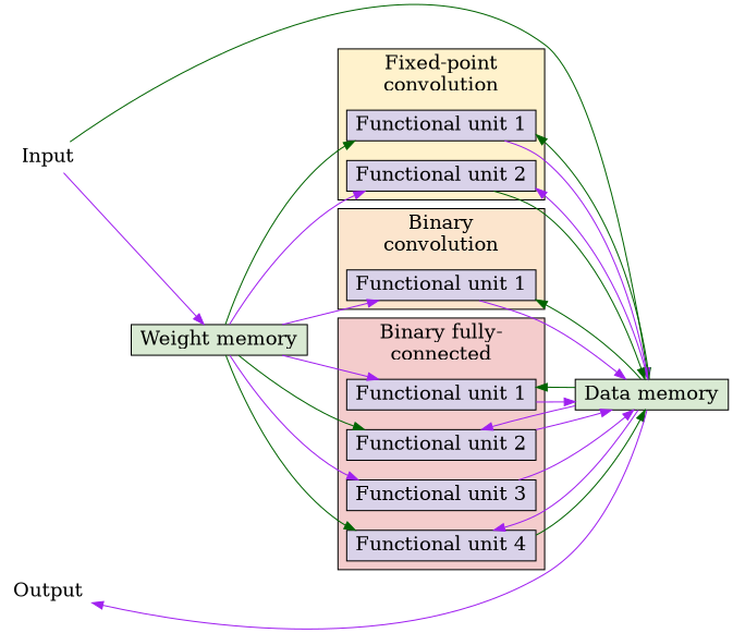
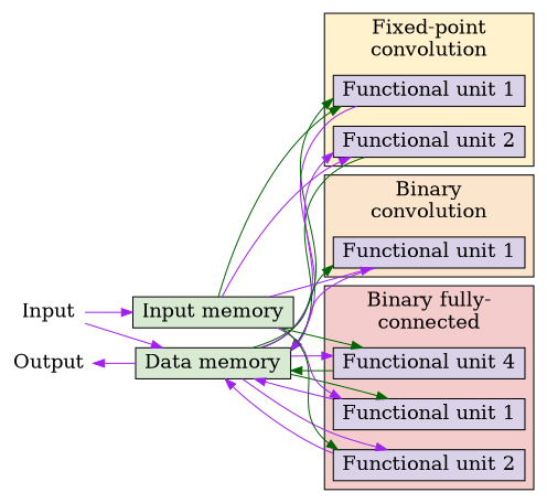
  digraph {
    fontsize=18
    rankdir=LR
    node [fontsize=18 shape=box fillcolor="#d9d2e9" style=filled]
    edge [color=purple fontsize=18]
    n1 [height=0 label=Input shape=none fillcolor="" style=""]
    n2 [height=0 label=Output shape=none fillcolor="" style=""]
    n3 [height=0 label="Functional unit 1"]
    n4 [height=0 label="Functional unit 2"]
    n5 [height=0 label="Functional unit 1"]
    n6 [height=0 label="Functional unit 1"]
    n7 [height=0 label="Functional unit 2"]
-   n8 [height=0 label="Functional unit 3"]
    n9 [height=0 label="Functional unit 4"]
    n10 [fillcolor="#d9ead3" height=0 label="Data memory"]
-   n11 [fillcolor="#d9ead3" height=0 label="Weight memory"]
+   n11 [fillcolor="#d9ead3" height=0 label="Input memory"]
    subgraph sub_1 {
      rank=same
      n1
      n2
    }
    subgraph cluster_2 {
      fillcolor="#fff2cc"
      label="Fixed-point\nconvolution"
      rank=same
      style=filled
      n3
      n4
    }
    subgraph cluster_3 {
      fillcolor="#fce5cd"
      label="Binary\nconvolution"
      rank=same
      style=filled
      n5
    }
    subgraph cluster_4 {
      fillcolor="#f4cccc"
      label="Binary fully-\nconnected"
      rank=same
      style=filled
      n6
      n7
-     n8
      n9
    }
-   n1 -> n10 [color=darkgreen]
+   n1 -> n10
    n1 -> n11
    n3 -> n10
    n4 -> n10 [color=darkgreen]
    n5 -> n10
    n6 -> n10
    n7 -> n10
-   n8 -> n10
    n9 -> n10 [color=darkgreen]
    n10 -> n2
    n10 -> n3 [color=darkgreen]
    n10 -> n4
    n10 -> n5 [color=darkgreen]
    n10 -> n6 [color=darkgreen]
    n10 -> n7
    n10 -> n9
    n11 -> n3 [color=darkgreen]
    n11 -> n4
    n11 -> n5
    n11 -> n6
    n11 -> n7 [color=darkgreen]
-   n11 -> n8
    n11 -> n9 [color=darkgreen]
  }
